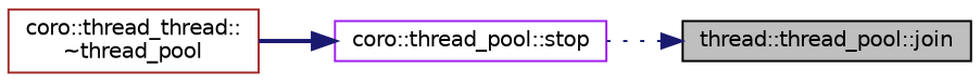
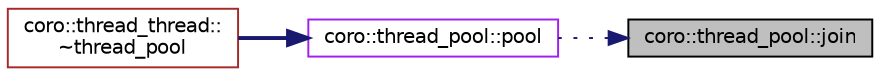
  digraph {
    rankdir=RL
    node [fillcolor=white fontname=Helvetica fontsize=10 shape=record style=filled]
    edge [color=midnightblue dir=back fontname=Helvetica fontsize=10 labelfontname=Helvetica labelfontsize=10]
-   n1 [color=black fillcolor=grey75 fontcolor=black height=0.2 label="thread::thread_pool::join" width=0.4]
-   n2 [color=purple height=0.2 label="coro::thread_pool::stop" width=0.4]
+   n1 [color=black fillcolor=grey75 fontcolor=black height=0.2 label="coro::thread_pool::join" width=0.4]
+   n2 [color=purple height=0.2 label="coro::thread_pool::pool" width=0.4]
    n3 [color=brown height=0.2 label="coro::thread_thread::\l~thread_pool" width=0.4]
    n1 -> n2 [style=dotted]
    n2 -> n3 [style=bold]
  }
